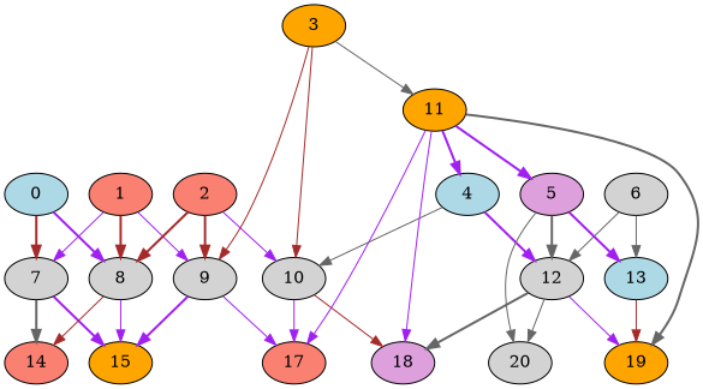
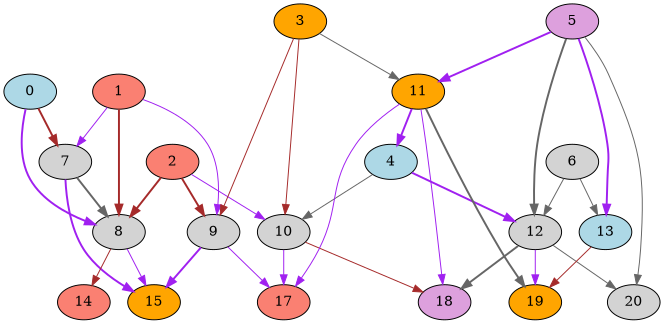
  digraph {
    "Duplicate states"=0
    GraphType=Stencil
    "Max states in OPEN"=0
    Modes="120000ms; topo-ordered tasks, ; Pruning: task equivalence, fixed order ready list, ; F-value: ; Optimisation: best schedule length (SL) optimisation on equal, "
    NumberOfTasks=21
    "Pruned using list schedule length"=149132
    "States removed from OPEN"=0
    TargetSystem="Homogeneous-2"
    "Time to schedule (ms)"=755
    "Total idle time"=0
    "Total schedule length"=1252
    "Total sequential time"=2503
    "Total states created"=348222
    node [Processor=0 "Start time"=0 Weight=151 fillcolor=lightgrey style=filled]
    edge [Weight=9 color=purple style=solid]
    1 ["Finish time"=474 "Start time"=323 fillcolor=salmon]
    9 ["Finish time"=907 Processor=1 "Start time"=691 Weight=216]
    7 ["Finish time"=1101 Processor=1 "Start time"=907 Weight=194]
    8 ["Finish time"=691 Processor=1 "Start time"=583 Weight=108]
    17 ["Finish time"=1208 "Start time"=1057 fillcolor=salmon]
    15 ["Finish time"=1251 "Start time"=1208 Weight=43 fillcolor=orange]
    14 ["Finish time"=1252 Processor=1 "Start time"=1101 fillcolor=salmon]
    4 ["Finish time"=432 Processor=1 "Start time"=216 Weight=216 fillcolor=lightblue]
    12 ["Finish time"=711 "Start time"=560]
    10 ["Finish time"=560 "Start time"=474 Weight=86]
    11 ["Finish time"=583 Processor=1 "Start time"=432 fillcolor=orange]
    18 ["Finish time"=841 "Start time"=776 Weight=65 fillcolor=plum]
    19 ["Finish time"=776 "Start time"=711 Weight=65 fillcolor=orange]
    20 ["Finish time"=949 "Start time"=841 Weight=108]
    2 ["Finish time"=323 "Start time"=194 Weight=129 fillcolor=salmon]
    3 ["Finish time"=216 Processor=1 "Start time"=108 Weight=108 fillcolor=orange]
    0 ["Finish time"=108 Processor=1 "Start time"=65 Weight=43 fillcolor=lightblue]
    6 ["Finish time"=129 Weight=129]
    13 ["Finish time"=194 "Start time"=129 Weight=65 fillcolor=lightblue]
    5 ["Finish time"=65 Processor=1 Weight=65 fillcolor=plum]
    1 -> 9
    1 -> 7 [Weight=10]
    1 -> 8 [Weight=5 color=brown style=bold]
    9 -> 17
    9 -> 15 [style=bold]
    7 -> 15 [Weight=7 style=bold]
-   7 -> 14 [Weight=8 color=gray40 style=bold]
+   7 -> 8 [Weight=8 color=gray40 style=bold]
    8 -> 15 [Weight=2]
    8 -> 14 [color=brown]
    4 -> 12 [Weight=7 style=bold]
    4 -> 10 [Weight=10 color=gray40]
    12 -> 18 [color=gray40 style=bold]
    12 -> 19 [Weight=4]
    12 -> 20 [Weight=4 color=gray40]
    10 -> 17 [Weight=7]
    10 -> 18 [Weight=6 color=brown]
    11 -> 17
    11 -> 4 [Weight=3 style=bold]
    11 -> 18
    11 -> 19 [Weight=3 color=gray40 style=bold]
    2 -> 9 [Weight=10 color=brown style=bold]
    2 -> 8 [Weight=6 color=brown style=bold]
    2 -> 10 [Weight=2]
    3 -> 9 [color=brown]
    3 -> 10 [Weight=3 color=brown]
    3 -> 11 [Weight=3 color=gray40]
    0 -> 7 [Weight=2 color=brown style=bold]
    0 -> 8 [style=bold]
    6 -> 12 [Weight=3 color=gray40]
    6 -> 13 [Weight=8 color=gray40]
    13 -> 19 [Weight=10 color=brown]
    5 -> 12 [color=gray40 style=bold]
-   11 -> 5 [Weight=2 style=bold]
+   5 -> 11 [Weight=2 style=bold]
    5 -> 20 [Weight=7 color=gray40]
    5 -> 13 [style=bold]
  }
